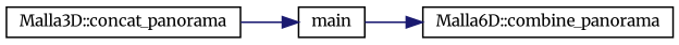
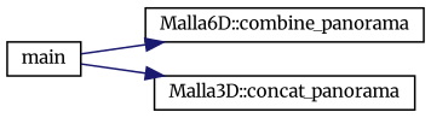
  digraph {
    fontname=Merriweather
    rankdir=RL
    node [color=black fillcolor=white fontname=Merriweather fontsize=10 shape=record style=filled]
    edge [color=midnightblue dir=back fontname=Merriweather fontsize=10 labelfontname=Helvetica labelfontsize=10 style=solid]
    n1 [height=0.2 label="Malla6D::combine_panorama" width=0.4]
    n2 [height=0.2 label=main width=0.4]
    n3 [height=0.2 label="Malla3D::concat_panorama" width=0.4]
    n1 -> n2
-   n2 -> n3
+   n3 -> n2
  }
